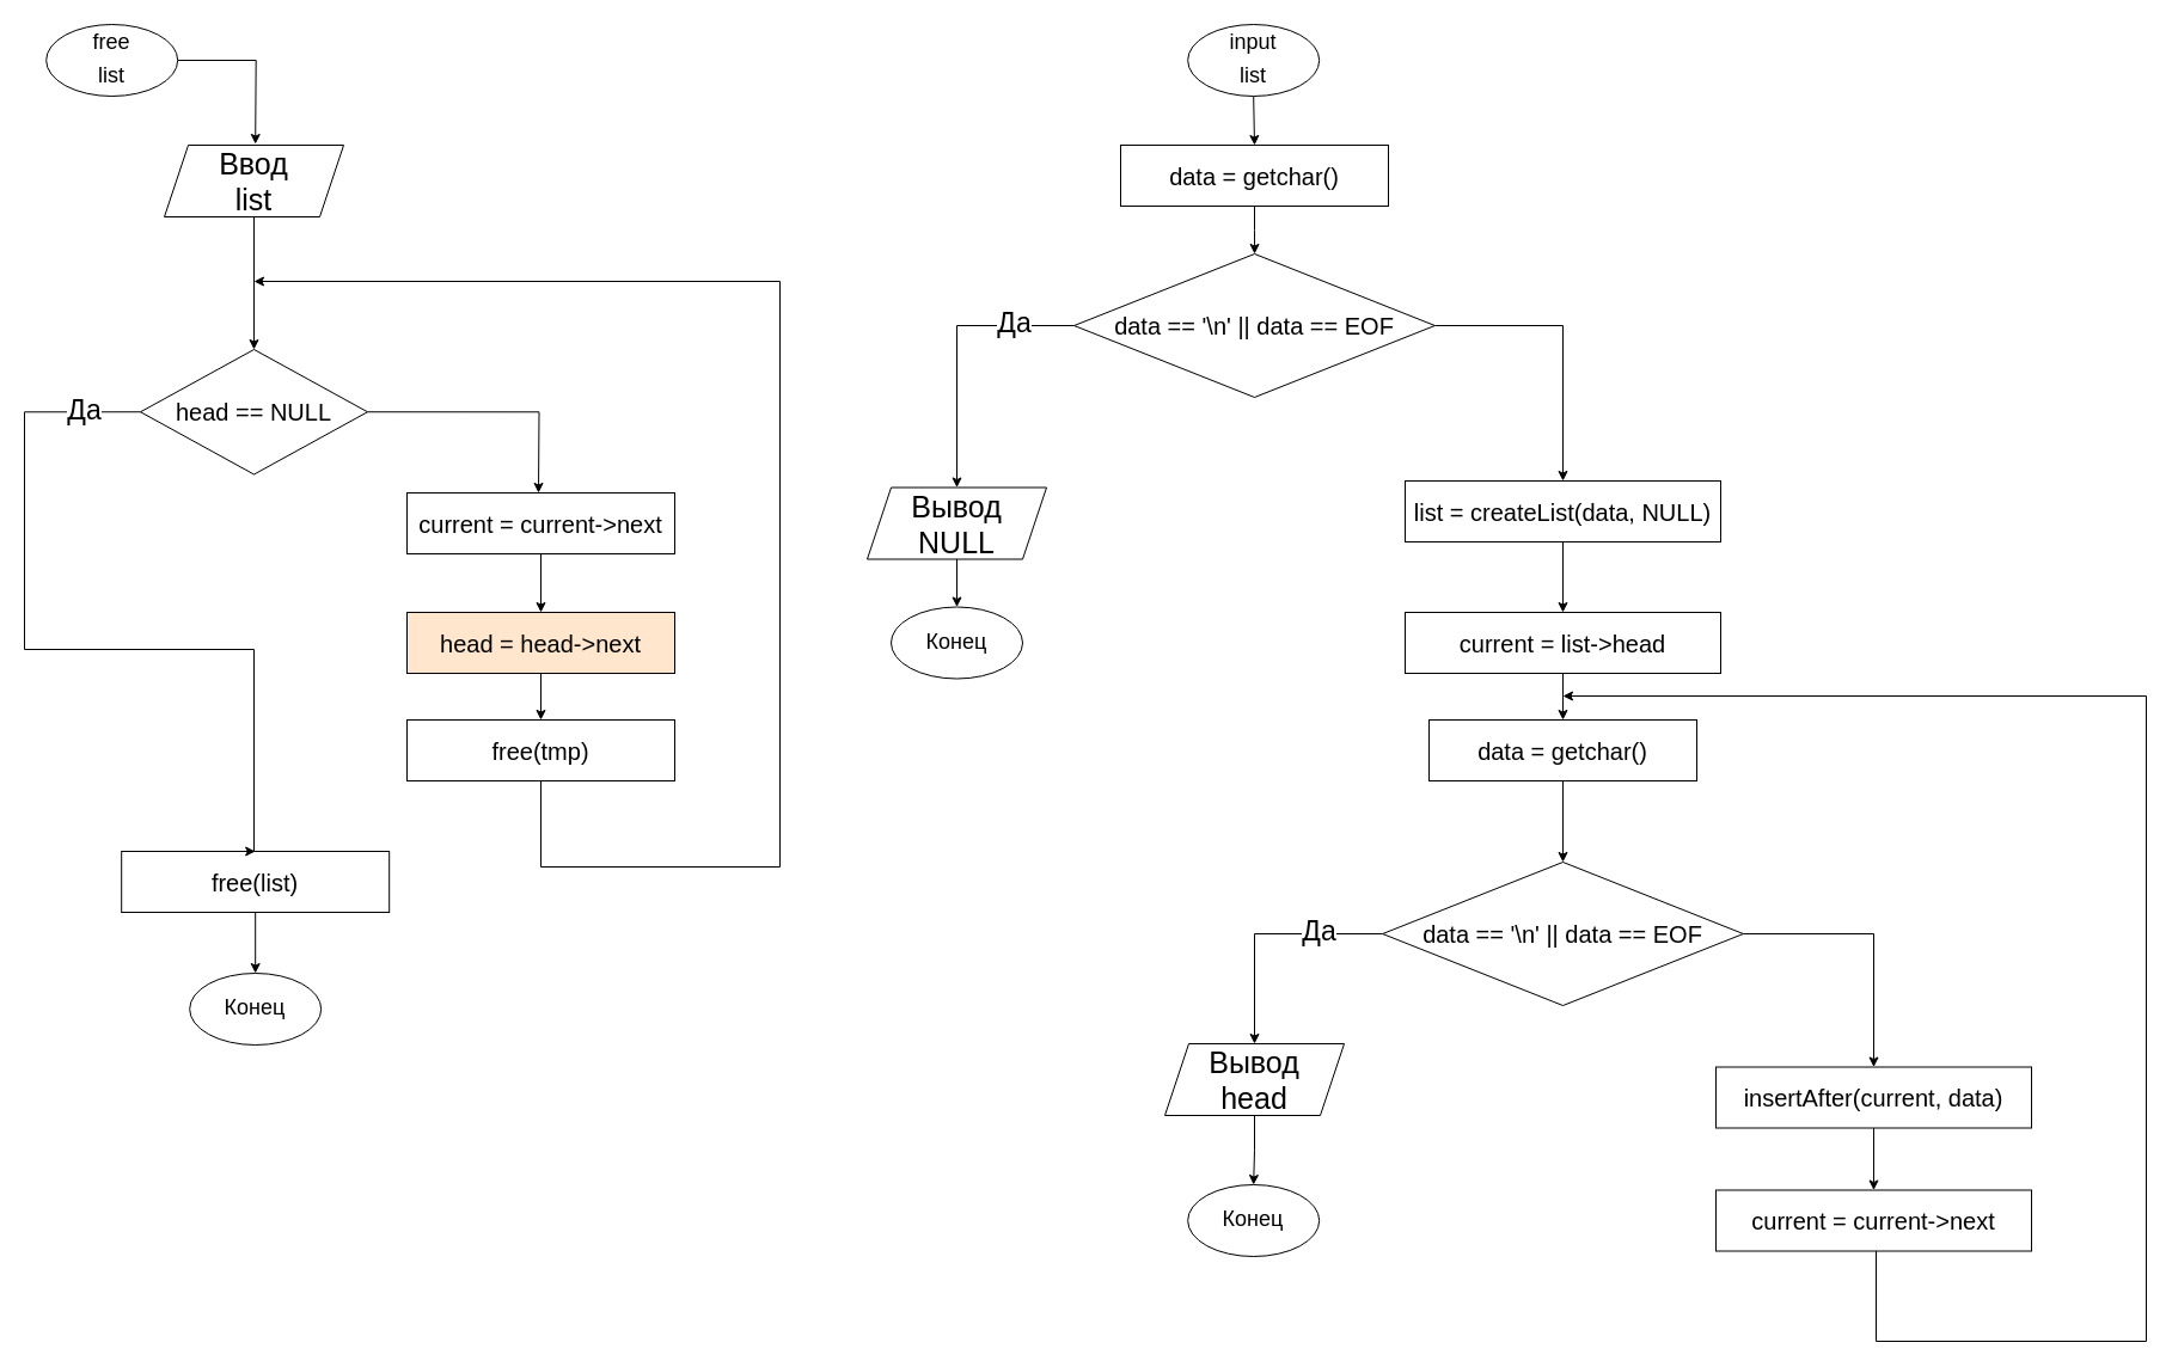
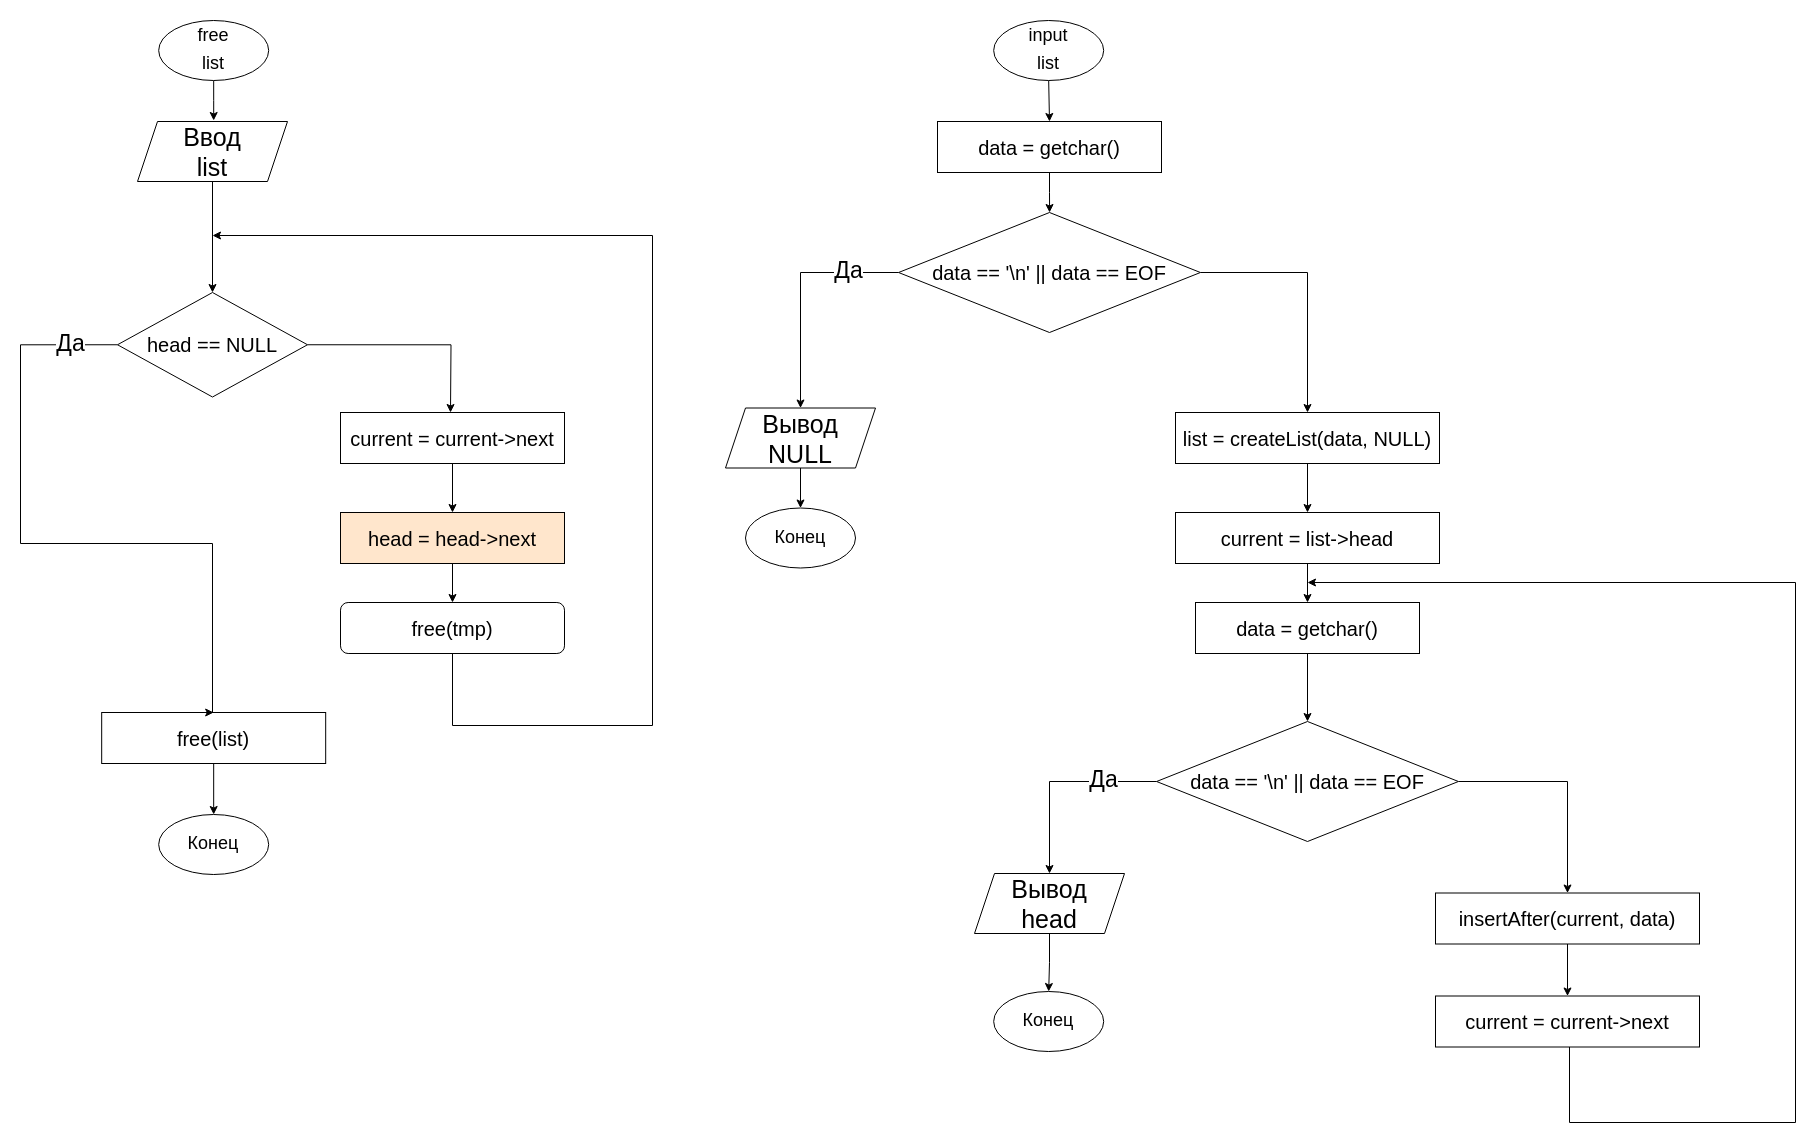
  <mxCell id="0" />
  <mxCell id="1" parent="0" />
  <mxCell id="2" value="" style="edgeStyle=orthogonalEdgeStyle;rounded=0;orthogonalLoop=1;jettySize=auto;html=1;" edge="1" parent="1" source="3"><mxGeometry relative="1" as="geometry"><mxPoint x="213.18" y="120" as="targetPoint" /></mxGeometry></mxCell>
- <mxCell id="3" value="&lt;p style=&quot;line-height: 110%;&quot;&gt;&lt;span style=&quot;font-size: 18px;&quot;&gt;free&lt;/span&gt;&lt;/p&gt;&lt;p style=&quot;line-height: 110%;&quot;&gt;&lt;span style=&quot;font-size: 18px;&quot;&gt;list&lt;/span&gt;&lt;/p&gt;" style="ellipse;whiteSpace=wrap;html=1;" vertex="1" parent="1"><mxGeometry x="38.18" y="20" width="110" height="60" as="geometry" /></mxCell>
+ <mxCell id="3" value="&lt;p style=&quot;line-height: 110%;&quot;&gt;&lt;span style=&quot;font-size: 18px;&quot;&gt;free&lt;/span&gt;&lt;/p&gt;&lt;p style=&quot;line-height: 110%;&quot;&gt;&lt;span style=&quot;font-size: 18px;&quot;&gt;list&lt;/span&gt;&lt;/p&gt;" style="ellipse;whiteSpace=wrap;html=1;" vertex="1" parent="1"><mxGeometry x="158.18" y="20" width="110" height="60" as="geometry" /></mxCell>
  <mxCell id="4" style="edgeStyle=orthogonalEdgeStyle;rounded=0;orthogonalLoop=1;jettySize=auto;html=1;exitX=0.5;exitY=1;exitDx=0;exitDy=0;entryX=0.5;entryY=0;entryDx=0;entryDy=0;" edge="1" parent="1" source="5" target="11"><mxGeometry relative="1" as="geometry"><mxPoint x="212" y="232" as="targetPoint" /></mxGeometry></mxCell>
  <mxCell id="5" value="&lt;span style=&quot;font-size: 25px;&quot;&gt;Ввод&lt;br&gt;list&lt;br&gt;&lt;/span&gt;" style="shape=parallelogram;perimeter=parallelogramPerimeter;whiteSpace=wrap;html=1;fixedSize=1;" vertex="1" parent="1"><mxGeometry x="137" y="121" width="150" height="60" as="geometry" /></mxCell>
  <mxCell id="6" style="edgeStyle=orthogonalEdgeStyle;rounded=0;orthogonalLoop=1;jettySize=auto;html=1;exitX=0.5;exitY=1;exitDx=0;exitDy=0;entryX=0.5;entryY=0;entryDx=0;entryDy=0;" edge="1" parent="1" source="7" target="8"><mxGeometry relative="1" as="geometry"><mxPoint x="213.36" y="814" as="targetPoint" /></mxGeometry></mxCell>
  <mxCell id="7" value="free(list)" style="rounded=0;whiteSpace=wrap;html=1;fontSize=20;" vertex="1" parent="1"><mxGeometry x="101.18" y="712" width="224" height="51" as="geometry" /></mxCell>
  <mxCell id="8" value="&lt;p style=&quot;line-height: 110%;&quot;&gt;&lt;span style=&quot;font-size: 18px;&quot;&gt;Конец&lt;/span&gt;&lt;/p&gt;" style="ellipse;whiteSpace=wrap;html=1;" vertex="1" parent="1"><mxGeometry x="158.18" y="814" width="110" height="60" as="geometry" /></mxCell>
  <mxCell id="9" style="edgeStyle=orthogonalEdgeStyle;rounded=0;orthogonalLoop=1;jettySize=auto;html=1;exitX=0;exitY=0.5;exitDx=0;exitDy=0;entryX=0.5;entryY=0;entryDx=0;entryDy=0;" edge="1" parent="1" source="11" target="7"><mxGeometry relative="1" as="geometry"><mxPoint x="210" y="632" as="targetPoint" /><Array as="points"><mxPoint x="20" y="344" /><mxPoint x="20" y="543" /><mxPoint x="212" y="543" /></Array></mxGeometry></mxCell>
  <mxCell id="10" style="edgeStyle=orthogonalEdgeStyle;rounded=0;orthogonalLoop=1;jettySize=auto;html=1;exitX=1;exitY=0.5;exitDx=0;exitDy=0;" edge="1" parent="1" source="11"><mxGeometry relative="1" as="geometry"><mxPoint x="450" y="412" as="targetPoint" /></mxGeometry></mxCell>
  <mxCell id="11" value="&lt;span style=&quot;font-size: 20px;&quot;&gt;head == NULL&lt;/span&gt;" style="rhombus;whiteSpace=wrap;html=1;" vertex="1" parent="1"><mxGeometry x="117" y="292" width="190" height="104.5" as="geometry" /></mxCell>
  <mxCell id="12" value="&lt;font style=&quot;font-size: 23px;&quot;&gt;Да&lt;/font&gt;" style="edgeLabel;html=1;align=center;verticalAlign=middle;resizable=0;points=[];" vertex="1" connectable="0" parent="1"><mxGeometry x="69.001" y="342.25" as="geometry" /></mxCell>
  <mxCell id="13" style="edgeStyle=orthogonalEdgeStyle;rounded=0;orthogonalLoop=1;jettySize=auto;html=1;exitX=0.5;exitY=1;exitDx=0;exitDy=0;entryX=0.5;entryY=0;entryDx=0;entryDy=0;" edge="1" parent="1" source="14" target="16"><mxGeometry relative="1" as="geometry" /></mxCell>
  <mxCell id="14" value="current = current-&amp;gt;next" style="rounded=0;whiteSpace=wrap;html=1;fontSize=20;" vertex="1" parent="1"><mxGeometry x="340" y="412" width="224" height="51" as="geometry" /></mxCell>
  <mxCell id="15" style="edgeStyle=orthogonalEdgeStyle;rounded=0;orthogonalLoop=1;jettySize=auto;html=1;exitX=0.5;exitY=1;exitDx=0;exitDy=0;entryX=0.5;entryY=0;entryDx=0;entryDy=0;" edge="1" parent="1" source="16" target="18"><mxGeometry relative="1" as="geometry"><mxPoint x="451.842" y="592" as="targetPoint" /></mxGeometry></mxCell>
  <mxCell id="16" value="head = head-&amp;gt;next" style="rounded=0;whiteSpace=wrap;html=1;fontSize=20;fillColor=#ffe6cc;" vertex="1" parent="1"><mxGeometry x="340" y="512" width="224" height="51" as="geometry" /></mxCell>
  <mxCell id="17" style="edgeStyle=orthogonalEdgeStyle;rounded=0;orthogonalLoop=1;jettySize=auto;html=1;exitX=0.5;exitY=1;exitDx=0;exitDy=0;" edge="1" parent="1" source="18"><mxGeometry relative="1" as="geometry"><mxPoint x="212" y="235" as="targetPoint" /><mxPoint x="454" y="656" as="sourcePoint" /><Array as="points"><mxPoint x="452" y="725" /><mxPoint x="652" y="725" /><mxPoint x="652" y="235" /></Array></mxGeometry></mxCell>
- <mxCell id="18" value="free(tmp)" style="rounded=0;whiteSpace=wrap;html=1;fontSize=20;" vertex="1" parent="1"><mxGeometry x="340" y="602" width="224" height="51" as="geometry" /></mxCell>
+ <mxCell id="18" value="free(tmp)" style="whiteSpace=wrap;html=1;fontSize=20;rounded=1;" vertex="1" parent="1"><mxGeometry x="340" y="602" width="224" height="51" as="geometry" /></mxCell>
  <mxCell id="19" value="" style="edgeStyle=orthogonalEdgeStyle;rounded=0;orthogonalLoop=1;jettySize=auto;html=1;entryX=0.5;entryY=0;entryDx=0;entryDy=0;" edge="1" parent="1" source="20" target="22"><mxGeometry relative="1" as="geometry"><mxPoint x="1048.18" y="120" as="targetPoint" /><Array as="points"><mxPoint x="1048" y="121" /></Array></mxGeometry></mxCell>
  <mxCell id="20" value="&lt;p style=&quot;line-height: 110%;&quot;&gt;&lt;span style=&quot;font-size: 18px;&quot;&gt;input&lt;/span&gt;&lt;/p&gt;&lt;p style=&quot;line-height: 110%;&quot;&gt;&lt;span style=&quot;font-size: 18px;&quot;&gt;list&lt;/span&gt;&lt;/p&gt;" style="ellipse;whiteSpace=wrap;html=1;" vertex="1" parent="1"><mxGeometry x="993.18" y="20" width="110" height="60" as="geometry" /></mxCell>
  <mxCell id="21" style="edgeStyle=orthogonalEdgeStyle;rounded=0;orthogonalLoop=1;jettySize=auto;html=1;exitX=0.5;exitY=1;exitDx=0;exitDy=0;" edge="1" parent="1" source="22"><mxGeometry relative="1" as="geometry"><mxPoint x="1049.074" y="212" as="targetPoint" /></mxGeometry></mxCell>
  <mxCell id="22" value="data = getchar()" style="rounded=0;whiteSpace=wrap;html=1;fontSize=20;" vertex="1" parent="1"><mxGeometry x="937" y="121" width="224" height="51" as="geometry" /></mxCell>
  <mxCell id="23" style="edgeStyle=orthogonalEdgeStyle;rounded=0;orthogonalLoop=1;jettySize=auto;html=1;exitX=0;exitY=0.5;exitDx=0;exitDy=0;entryX=0.5;entryY=0;entryDx=0;entryDy=0;" edge="1" parent="1" source="25" target="27"><mxGeometry relative="1" as="geometry"><mxPoint x="805" y="452" as="targetPoint" /></mxGeometry></mxCell>
  <mxCell id="24" style="edgeStyle=orthogonalEdgeStyle;rounded=0;orthogonalLoop=1;jettySize=auto;html=1;exitX=1;exitY=0.5;exitDx=0;exitDy=0;entryX=0.5;entryY=0;entryDx=0;entryDy=0;" edge="1" parent="1" source="25" target="29"><mxGeometry relative="1" as="geometry"><mxPoint x="1305" y="412" as="targetPoint" /></mxGeometry></mxCell>
  <mxCell id="25" value="&lt;span style=&quot;font-size: 20px;&quot;&gt;data == '\n' || data == EOF&lt;/span&gt;" style="rhombus;whiteSpace=wrap;html=1;" vertex="1" parent="1"><mxGeometry x="898.09" y="212" width="301.82" height="120" as="geometry" /></mxCell>
  <mxCell id="26" style="edgeStyle=orthogonalEdgeStyle;rounded=0;orthogonalLoop=1;jettySize=auto;html=1;exitX=0.5;exitY=1;exitDx=0;exitDy=0;entryX=0.5;entryY=0;entryDx=0;entryDy=0;" edge="1" parent="1" source="27" target="37"><mxGeometry relative="1" as="geometry" /></mxCell>
  <mxCell id="27" value="&lt;span style=&quot;font-size: 25px;&quot;&gt;Вывод&lt;br&gt;NULL&lt;br&gt;&lt;/span&gt;" style="shape=parallelogram;perimeter=parallelogramPerimeter;whiteSpace=wrap;html=1;fixedSize=1;" vertex="1" parent="1"><mxGeometry x="725" y="407.5" width="150" height="60" as="geometry" /></mxCell>
  <mxCell id="28" style="edgeStyle=orthogonalEdgeStyle;rounded=0;orthogonalLoop=1;jettySize=auto;html=1;exitX=0.5;exitY=1;exitDx=0;exitDy=0;entryX=0.5;entryY=0;entryDx=0;entryDy=0;" edge="1" parent="1" source="29" target="31"><mxGeometry relative="1" as="geometry"><mxPoint x="1305" y="522" as="targetPoint" /></mxGeometry></mxCell>
- <mxCell id="29" value="list = createList(data, NULL)" style="rounded=0;whiteSpace=wrap;html=1;fontSize=20;" vertex="1" parent="1"><mxGeometry x="1175" y="402" width="264" height="51" as="geometry" /></mxCell>
+ <mxCell id="29" value="list = createList(data, NULL)" style="rounded=0;whiteSpace=wrap;html=1;fontSize=20;" vertex="1" parent="1"><mxGeometry x="1175" y="412" width="264" height="51" as="geometry" /></mxCell>
  <mxCell id="30" value="&lt;font style=&quot;font-size: 23px;&quot;&gt;Да&lt;/font&gt;" style="edgeLabel;html=1;align=center;verticalAlign=middle;resizable=0;points=[];" vertex="1" connectable="0" parent="1"><mxGeometry x="847.001" y="269" as="geometry" /></mxCell>
  <mxCell id="31" value="current = list-&amp;gt;head" style="rounded=0;whiteSpace=wrap;html=1;fontSize=20;" vertex="1" parent="1"><mxGeometry x="1175" y="512" width="264" height="51" as="geometry" /></mxCell>
  <mxCell id="32" style="edgeStyle=orthogonalEdgeStyle;rounded=0;orthogonalLoop=1;jettySize=auto;html=1;exitX=0;exitY=0.5;exitDx=0;exitDy=0;entryX=0.5;entryY=0;entryDx=0;entryDy=0;" edge="1" parent="1" source="34" target="36"><mxGeometry relative="1" as="geometry"><mxPoint x="1035" y="891" as="targetPoint" /></mxGeometry></mxCell>
  <mxCell id="33" style="edgeStyle=orthogonalEdgeStyle;rounded=0;orthogonalLoop=1;jettySize=auto;html=1;exitX=1;exitY=0.5;exitDx=0;exitDy=0;entryX=0.5;entryY=0;entryDx=0;entryDy=0;" edge="1" parent="1" source="34" target="44"><mxGeometry relative="1" as="geometry"><mxPoint x="1569.91" y="877.5" as="targetPoint" /></mxGeometry></mxCell>
  <mxCell id="34" value="&lt;span style=&quot;font-size: 20px;&quot;&gt;data == '\n' || data == EOF&lt;/span&gt;" style="rhombus;whiteSpace=wrap;html=1;" vertex="1" parent="1"><mxGeometry x="1156.09" y="721" width="301.82" height="120" as="geometry" /></mxCell>
  <mxCell id="35" style="edgeStyle=orthogonalEdgeStyle;rounded=0;orthogonalLoop=1;jettySize=auto;html=1;exitX=0.5;exitY=1;exitDx=0;exitDy=0;entryX=0.5;entryY=0;entryDx=0;entryDy=0;" edge="1" parent="1" source="36" target="38"><mxGeometry relative="1" as="geometry" /></mxCell>
  <mxCell id="36" value="&lt;span style=&quot;font-size: 25px;&quot;&gt;Вывод&lt;br&gt;head&lt;br&gt;&lt;/span&gt;" style="shape=parallelogram;perimeter=parallelogramPerimeter;whiteSpace=wrap;html=1;fixedSize=1;" vertex="1" parent="1"><mxGeometry x="974" y="873" width="150" height="60" as="geometry" /></mxCell>
  <mxCell id="37" value="&lt;p style=&quot;line-height: 110%;&quot;&gt;&lt;span style=&quot;font-size: 18px;&quot;&gt;Конец&lt;/span&gt;&lt;/p&gt;" style="ellipse;whiteSpace=wrap;html=1;" vertex="1" parent="1"><mxGeometry x="745" y="507.5" width="110" height="60" as="geometry" /></mxCell>
  <mxCell id="38" value="&lt;p style=&quot;line-height: 110%;&quot;&gt;&lt;span style=&quot;font-size: 18px;&quot;&gt;Конец&lt;/span&gt;&lt;/p&gt;" style="ellipse;whiteSpace=wrap;html=1;" vertex="1" parent="1"><mxGeometry x="993.18" y="991" width="110" height="60" as="geometry" /></mxCell>
  <mxCell id="39" value="&lt;font style=&quot;font-size: 23px;&quot;&gt;Да&lt;/font&gt;" style="edgeLabel;html=1;align=center;verticalAlign=middle;resizable=0;points=[];" vertex="1" connectable="0" parent="1"><mxGeometry x="1102.181" y="778" as="geometry" /></mxCell>
  <mxCell id="40" value="" style="edgeStyle=orthogonalEdgeStyle;rounded=0;orthogonalLoop=1;jettySize=auto;html=1;exitX=0.5;exitY=1;exitDx=0;exitDy=0;" edge="1" parent="1" source="31" target="42"><mxGeometry relative="1" as="geometry"><mxPoint x="1306.765" y="662" as="targetPoint" /><mxPoint x="1307" y="573" as="sourcePoint" /></mxGeometry></mxCell>
  <mxCell id="41" style="edgeStyle=orthogonalEdgeStyle;rounded=0;orthogonalLoop=1;jettySize=auto;html=1;exitX=0.5;exitY=1;exitDx=0;exitDy=0;entryX=0.5;entryY=0;entryDx=0;entryDy=0;" edge="1" parent="1" source="42" target="34"><mxGeometry relative="1" as="geometry" /></mxCell>
  <mxCell id="42" value="data = getchar()" style="rounded=0;whiteSpace=wrap;html=1;fontSize=20;" vertex="1" parent="1"><mxGeometry x="1195" y="602" width="224" height="51" as="geometry" /></mxCell>
  <mxCell id="43" style="edgeStyle=orthogonalEdgeStyle;rounded=0;orthogonalLoop=1;jettySize=auto;html=1;exitX=0.5;exitY=1;exitDx=0;exitDy=0;entryX=0.5;entryY=0;entryDx=0;entryDy=0;" edge="1" parent="1" source="44" target="46"><mxGeometry relative="1" as="geometry"><mxPoint x="1567" y="1002" as="targetPoint" /></mxGeometry></mxCell>
  <mxCell id="44" value="insertAfter(current, data)" style="rounded=0;whiteSpace=wrap;html=1;fontSize=20;" vertex="1" parent="1"><mxGeometry x="1435" y="892.5" width="264" height="51" as="geometry" /></mxCell>
  <mxCell id="45" style="edgeStyle=orthogonalEdgeStyle;rounded=0;orthogonalLoop=1;jettySize=auto;html=1;exitX=0.5;exitY=1;exitDx=0;exitDy=0;" edge="1" parent="1"><mxGeometry relative="1" as="geometry"><mxPoint x="1307" y="582" as="targetPoint" /><mxPoint x="1569" y="1046.5" as="sourcePoint" /><Array as="points"><mxPoint x="1569" y="1122" /><mxPoint x="1795" y="1122" /><mxPoint x="1795" y="582" /></Array></mxGeometry></mxCell>
  <mxCell id="46" value="current = current-&amp;gt;next" style="rounded=0;whiteSpace=wrap;html=1;fontSize=20;" vertex="1" parent="1"><mxGeometry x="1435" y="995.5" width="264" height="51" as="geometry" /></mxCell>
